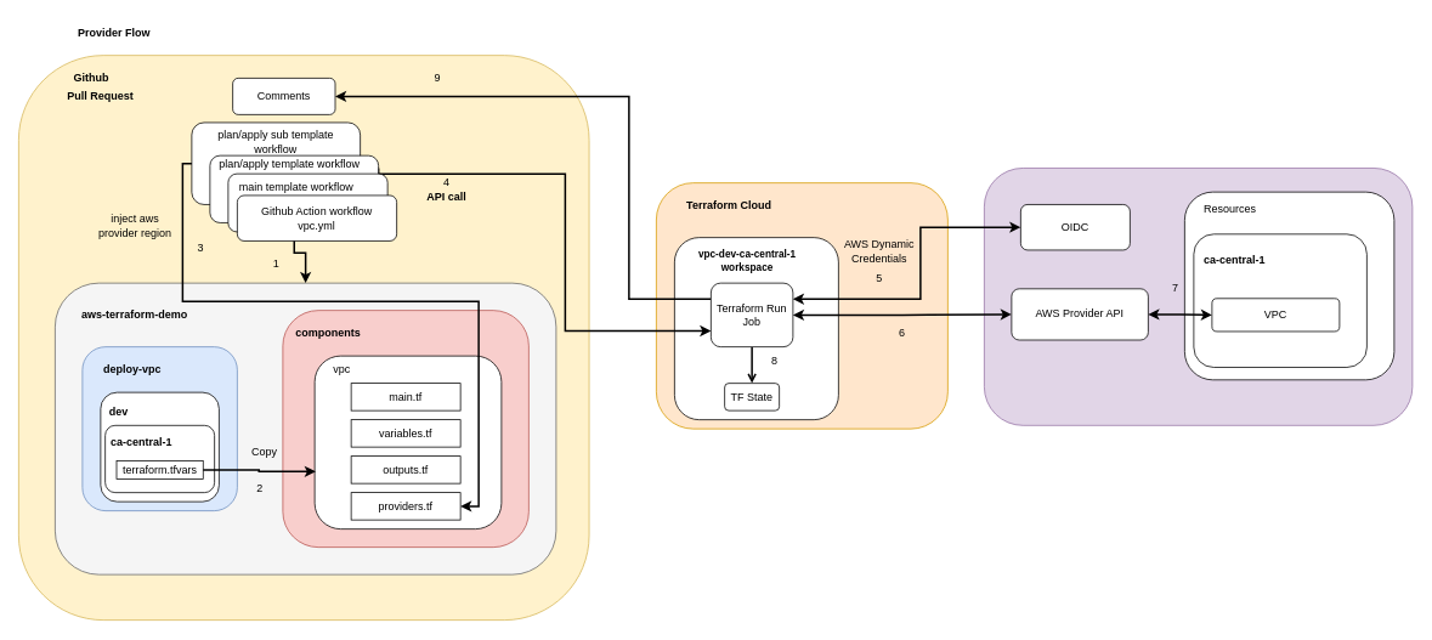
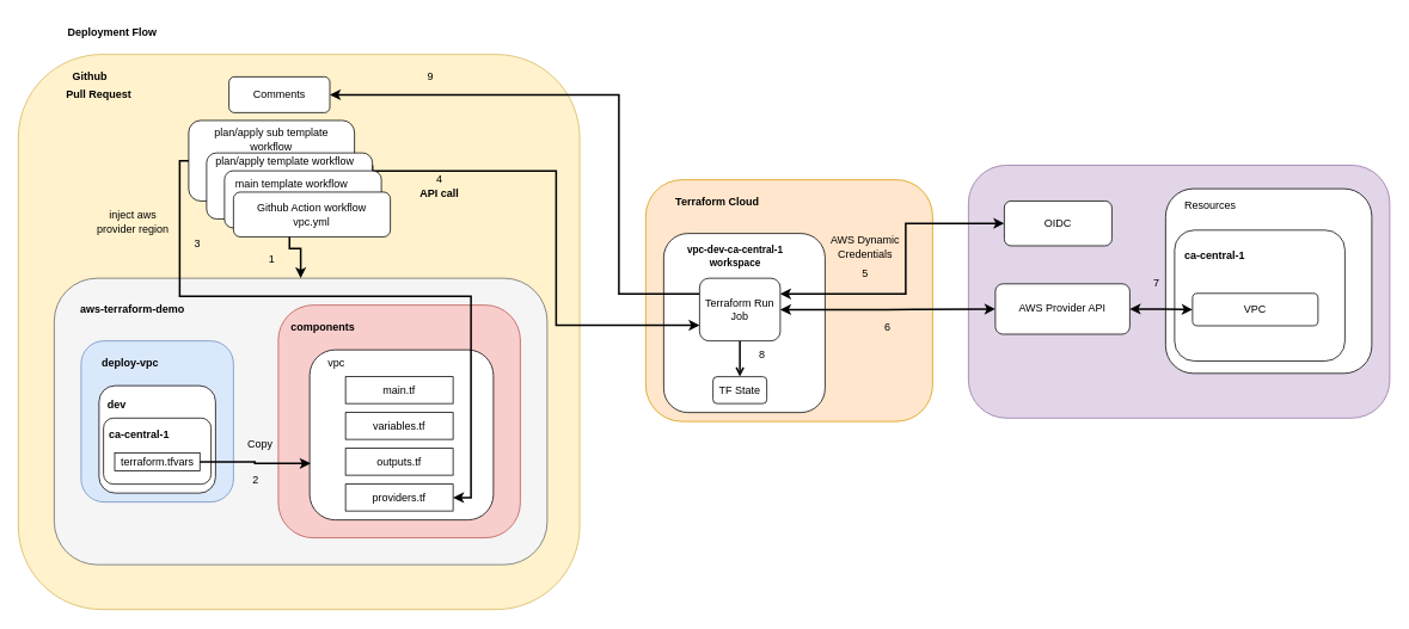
  <mxCell id="0" />
  <mxCell id="1" parent="0" />
  <mxCell id="2" value="" style="rounded=1;whiteSpace=wrap;html=1;fillColor=#fff2cc;strokeColor=#d6b656;" parent="1" vertex="1"><mxGeometry x="20" y="60" width="626.25" height="620" as="geometry" /></mxCell>
  <mxCell id="3" value="" style="rounded=1;whiteSpace=wrap;html=1;" vertex="1" parent="1"><mxGeometry x="210" y="133.75" width="185" height="90" as="geometry" /></mxCell>
  <mxCell id="4" value="" style="rounded=1;whiteSpace=wrap;html=1;fillColor=#ffe6cc;strokeColor=#d79b00;" parent="1" vertex="1"><mxGeometry x="720" y="200" width="320" height="270" as="geometry" /></mxCell>
  <mxCell id="5" value="" style="rounded=1;whiteSpace=wrap;html=1;fillColor=default;" parent="1" vertex="1"><mxGeometry x="740" y="260" width="180" height="200" as="geometry" /></mxCell>
  <mxCell id="6" value="" style="rounded=1;whiteSpace=wrap;html=1;fillColor=#f5f5f5;fontColor=#333333;strokeColor=#666666;movable=1;resizable=1;rotatable=1;deletable=1;editable=1;locked=0;connectable=1;" parent="1" vertex="1"><mxGeometry x="60" y="310" width="550" height="320" as="geometry" /></mxCell>
  <mxCell id="7" value="" style="rounded=1;whiteSpace=wrap;html=1;fillColor=#f8cecc;strokeColor=#b85450;" parent="1" vertex="1"><mxGeometry x="310" y="340" width="270" height="260" as="geometry" /></mxCell>
- <mxCell id="8" value="&lt;b&gt;Provider Flow&lt;/b&gt;" style="text;html=1;strokeColor=none;fillColor=none;align=center;verticalAlign=middle;whiteSpace=wrap;rounded=0;" parent="1" vertex="1"><mxGeometry x="20" y="20" width="210" height="30" as="geometry" /></mxCell>
+ <mxCell id="8" value="&lt;b&gt;Deployment Flow&lt;/b&gt;" style="text;html=1;strokeColor=none;fillColor=none;align=center;verticalAlign=middle;whiteSpace=wrap;rounded=0;" parent="1" vertex="1"><mxGeometry x="20" y="20" width="210" height="30" as="geometry" /></mxCell>
  <mxCell id="9" value="" style="rounded=1;whiteSpace=wrap;html=1;fillColor=#dae8fc;strokeColor=#6c8ebf;" parent="1" vertex="1"><mxGeometry x="90" y="380" width="170" height="180" as="geometry" /></mxCell>
  <mxCell id="10" value="" style="rounded=1;whiteSpace=wrap;html=1;" parent="1" vertex="1"><mxGeometry x="345" y="390" width="205" height="190" as="geometry" /></mxCell>
  <mxCell id="11" value="&lt;b&gt;deploy-vpc&lt;/b&gt;" style="text;html=1;strokeColor=none;fillColor=none;align=center;verticalAlign=middle;whiteSpace=wrap;rounded=0;" parent="1" vertex="1"><mxGeometry x="100" y="390" width="90" height="30" as="geometry" /></mxCell>
  <mxCell id="12" style="edgeStyle=orthogonalEdgeStyle;rounded=0;orthogonalLoop=1;jettySize=auto;html=1;exitX=0.5;exitY=1;exitDx=0;exitDy=0;" parent="1" source="9" target="9" edge="1"><mxGeometry relative="1" as="geometry" /></mxCell>
  <mxCell id="13" value="vpc" style="text;html=1;strokeColor=none;fillColor=none;align=center;verticalAlign=middle;whiteSpace=wrap;rounded=0;" parent="1" vertex="1"><mxGeometry x="345" y="390" width="60" height="30" as="geometry" /></mxCell>
  <mxCell id="14" value="&lt;b&gt;components&lt;/b&gt;" style="text;html=1;strokeColor=none;fillColor=none;align=center;verticalAlign=middle;whiteSpace=wrap;rounded=0;" parent="1" vertex="1"><mxGeometry x="330" y="350" width="60" height="30" as="geometry" /></mxCell>
  <mxCell id="15" value="main.tf" style="rounded=0;whiteSpace=wrap;html=1;" parent="1" vertex="1"><mxGeometry x="385" y="420" width="120" height="30" as="geometry" /></mxCell>
  <mxCell id="16" value="&lt;div&gt;variables.tf&lt;/div&gt;" style="rounded=0;whiteSpace=wrap;html=1;" parent="1" vertex="1"><mxGeometry x="385" y="460" width="120" height="30" as="geometry" /></mxCell>
  <mxCell id="17" value="outputs.tf" style="rounded=0;whiteSpace=wrap;html=1;" parent="1" vertex="1"><mxGeometry x="385" y="500" width="120" height="30" as="geometry" /></mxCell>
  <mxCell id="18" value="&lt;div&gt;providers.tf&lt;/div&gt;" style="rounded=0;whiteSpace=wrap;html=1;" parent="1" vertex="1"><mxGeometry x="385" y="540" width="120" height="30" as="geometry" /></mxCell>
  <mxCell id="19" value="&lt;b&gt;aws-terraform-demo&lt;/b&gt;" style="text;html=1;strokeColor=none;fillColor=none;align=center;verticalAlign=middle;whiteSpace=wrap;rounded=0;" parent="1" vertex="1"><mxGeometry x="85" y="330" width="125" height="30" as="geometry" /></mxCell>
  <mxCell id="20" value="&lt;b&gt;Pull Request&lt;/b&gt;" style="text;html=1;strokeColor=none;fillColor=none;align=center;verticalAlign=middle;whiteSpace=wrap;rounded=0;" parent="1" vertex="1"><mxGeometry x="50" y="90" width="120" height="30" as="geometry" /></mxCell>
  <mxCell id="21" style="edgeStyle=orthogonalEdgeStyle;rounded=0;orthogonalLoop=1;jettySize=auto;html=1;exitX=0.5;exitY=1;exitDx=0;exitDy=0;strokeWidth=2;" parent="1" source="23" target="6" edge="1"><mxGeometry relative="1" as="geometry" /></mxCell>
  <mxCell id="22" style="edgeStyle=orthogonalEdgeStyle;rounded=0;orthogonalLoop=1;jettySize=auto;html=1;exitX=0.992;exitY=0.204;exitDx=0;exitDy=0;entryX=0;entryY=0.75;entryDx=0;entryDy=0;strokeWidth=2;exitPerimeter=0;" parent="1" source="23" target="32" edge="1"><mxGeometry relative="1" as="geometry"><Array as="points"><mxPoint x="415" y="185" /><mxPoint x="415" y="190" /><mxPoint x="620" y="190" /><mxPoint x="620" y="362" /></Array></mxGeometry></mxCell>
  <mxCell id="23" value="" style="rounded=1;whiteSpace=wrap;html=1;" parent="1" vertex="1"><mxGeometry x="230" y="170" width="185" height="73.75" as="geometry" /></mxCell>
  <mxCell id="24" value="&lt;b&gt;Terraform Cloud&lt;/b&gt;" style="text;html=1;strokeColor=none;fillColor=none;align=center;verticalAlign=middle;whiteSpace=wrap;rounded=0;" parent="1" vertex="1"><mxGeometry x="750" y="210" width="100" height="30" as="geometry" /></mxCell>
  <mxCell id="25" value="" style="rounded=1;whiteSpace=wrap;html=1;fillColor=#e1d5e7;strokeColor=#9673a6;" parent="1" vertex="1"><mxGeometry x="1080" y="183.75" width="470" height="282.5" as="geometry" /></mxCell>
  <mxCell id="26" value="OIDC" style="rounded=1;whiteSpace=wrap;html=1;" parent="1" vertex="1"><mxGeometry x="1120" y="223.75" width="120" height="50" as="geometry" /></mxCell>
  <mxCell id="27" value="&lt;b&gt;&lt;font style=&quot;font-size: 11px;&quot;&gt;vpc-dev-ca-central-1 workspace&lt;/font&gt;&lt;/b&gt;" style="text;html=1;strokeColor=none;fillColor=none;align=center;verticalAlign=middle;whiteSpace=wrap;rounded=0;" parent="1" vertex="1"><mxGeometry x="760" y="270" width="120" height="30" as="geometry" /></mxCell>
  <mxCell id="28" style="edgeStyle=orthogonalEdgeStyle;rounded=0;orthogonalLoop=1;jettySize=auto;html=1;exitX=1;exitY=0.5;exitDx=0;exitDy=0;entryX=0;entryY=0.5;entryDx=0;entryDy=0;startArrow=classic;startFill=1;strokeWidth=2;" parent="1" source="32" target="35" edge="1"><mxGeometry relative="1" as="geometry" /></mxCell>
  <mxCell id="29" style="edgeStyle=orthogonalEdgeStyle;rounded=0;orthogonalLoop=1;jettySize=auto;html=1;exitX=0.5;exitY=1;exitDx=0;exitDy=0;entryX=0.5;entryY=0;entryDx=0;entryDy=0;strokeWidth=2;endArrow=open;" parent="1" source="32" target="36" edge="1"><mxGeometry relative="1" as="geometry" /></mxCell>
  <mxCell id="30" style="edgeStyle=orthogonalEdgeStyle;rounded=0;orthogonalLoop=1;jettySize=auto;html=1;exitX=0;exitY=0.25;exitDx=0;exitDy=0;entryX=1;entryY=0.5;entryDx=0;entryDy=0;strokeWidth=2;" edge="1" parent="1" source="32" target="37"><mxGeometry relative="1" as="geometry"><Array as="points"><mxPoint x="690" y="328" /><mxPoint x="690" y="105" /></Array></mxGeometry></mxCell>
  <mxCell id="31" style="edgeStyle=orthogonalEdgeStyle;rounded=0;orthogonalLoop=1;jettySize=auto;html=1;exitX=1;exitY=0.25;exitDx=0;exitDy=0;entryX=0;entryY=0.5;entryDx=0;entryDy=0;strokeWidth=2;startArrow=classic;startFill=1;" edge="1" parent="1" source="32" target="26"><mxGeometry relative="1" as="geometry"><Array as="points"><mxPoint x="1010" y="328" /><mxPoint x="1010" y="249" /></Array></mxGeometry></mxCell>
  <mxCell id="32" value="Terraform Run Job" style="rounded=1;whiteSpace=wrap;html=1;" parent="1" vertex="1"><mxGeometry x="780" y="310" width="90" height="70" as="geometry" /></mxCell>
  <mxCell id="33" value="&lt;b&gt;API call&lt;/b&gt;" style="text;html=1;strokeColor=none;fillColor=none;align=center;verticalAlign=middle;whiteSpace=wrap;rounded=0;" parent="1" vertex="1"><mxGeometry x="460" y="200" width="60" height="30" as="geometry" /></mxCell>
  <mxCell id="34" value="Copy" style="text;html=1;strokeColor=none;fillColor=none;align=center;verticalAlign=middle;whiteSpace=wrap;rounded=0;" parent="1" vertex="1"><mxGeometry x="260" y="480" width="60" height="30" as="geometry" /></mxCell>
  <mxCell id="35" value="AWS Provider API" style="rounded=1;whiteSpace=wrap;html=1;" parent="1" vertex="1"><mxGeometry x="1110" y="316.25" width="150" height="56.25" as="geometry" /></mxCell>
  <mxCell id="36" value="TF State" style="rounded=1;whiteSpace=wrap;html=1;" parent="1" vertex="1"><mxGeometry x="795" y="420" width="60" height="30" as="geometry" /></mxCell>
  <mxCell id="37" value="Comments" style="rounded=1;whiteSpace=wrap;html=1;" parent="1" vertex="1"><mxGeometry x="255" y="85" width="112.5" height="40" as="geometry" /></mxCell>
  <mxCell id="38" value="1" style="text;html=1;strokeColor=none;fillColor=none;align=center;verticalAlign=middle;whiteSpace=wrap;rounded=0;" parent="1" vertex="1"><mxGeometry x="272.5" y="273.75" width="60" height="30" as="geometry" /></mxCell>
  <mxCell id="39" value="4" style="text;html=1;strokeColor=none;fillColor=none;align=center;verticalAlign=middle;whiteSpace=wrap;rounded=0;" parent="1" vertex="1"><mxGeometry x="460" y="183.75" width="60" height="30" as="geometry" /></mxCell>
  <mxCell id="40" value="5" style="text;html=1;strokeColor=none;fillColor=none;align=center;verticalAlign=middle;whiteSpace=wrap;rounded=0;" parent="1" vertex="1"><mxGeometry x="935" y="290" width="60" height="30" as="geometry" /></mxCell>
  <mxCell id="41" value="6" style="text;html=1;strokeColor=none;fillColor=none;align=center;verticalAlign=middle;whiteSpace=wrap;rounded=0;" parent="1" vertex="1"><mxGeometry x="960" y="350" width="60" height="30" as="geometry" /></mxCell>
  <mxCell id="42" value="8" style="text;html=1;strokeColor=none;fillColor=none;align=center;verticalAlign=middle;whiteSpace=wrap;rounded=0;" parent="1" vertex="1"><mxGeometry x="820" y="380" width="60" height="30" as="geometry" /></mxCell>
  <mxCell id="43" value="9" style="text;html=1;strokeColor=none;fillColor=none;align=center;verticalAlign=middle;whiteSpace=wrap;rounded=0;" parent="1" vertex="1"><mxGeometry x="450" y="70" width="60" height="30" as="geometry" /></mxCell>
  <mxCell id="44" value="AWS Dynamic Credentials" style="text;html=1;strokeColor=none;fillColor=none;align=center;verticalAlign=middle;whiteSpace=wrap;rounded=0;" parent="1" vertex="1"><mxGeometry x="910" y="260" width="110" height="30" as="geometry" /></mxCell>
  <mxCell id="45" value="&lt;div&gt;&lt;br&gt;&lt;/div&gt;&lt;div&gt;&lt;br&gt;&lt;/div&gt;" style="rounded=1;whiteSpace=wrap;html=1;" parent="1" vertex="1"><mxGeometry x="250" y="190" width="175" height="63.75" as="geometry" /></mxCell>
  <mxCell id="46" value="&lt;div&gt;Github Action workflow&lt;/div&gt;&lt;div&gt;vpc.yml&lt;br&gt;&lt;/div&gt;" style="rounded=1;whiteSpace=wrap;html=1;" parent="1" vertex="1"><mxGeometry x="260" y="213.75" width="175" height="50" as="geometry" /></mxCell>
  <mxCell id="47" value="plan/apply template workflow" style="text;html=1;strokeColor=none;fillColor=none;align=center;verticalAlign=middle;whiteSpace=wrap;rounded=0;" parent="1" vertex="1"><mxGeometry x="235" y="163.75" width="165" height="30" as="geometry" /></mxCell>
  <mxCell id="48" value="plan/apply sub template workflow" style="text;html=1;strokeColor=none;fillColor=none;align=center;verticalAlign=middle;whiteSpace=wrap;rounded=0;" parent="1" vertex="1"><mxGeometry x="220" y="140" width="165" height="30" as="geometry" /></mxCell>
  <mxCell id="49" value="&lt;b&gt;Github&lt;/b&gt;" style="text;html=1;strokeColor=none;fillColor=none;align=center;verticalAlign=middle;whiteSpace=wrap;rounded=0;" parent="1" vertex="1"><mxGeometry x="70" y="70" width="60" height="30" as="geometry" /></mxCell>
  <mxCell id="50" value="" style="rounded=1;whiteSpace=wrap;html=1;" parent="1" vertex="1"><mxGeometry x="110" y="430" width="130" height="120" as="geometry" /></mxCell>
  <mxCell id="51" value="&lt;b&gt;dev&lt;/b&gt;" style="text;html=1;strokeColor=none;fillColor=none;align=center;verticalAlign=middle;whiteSpace=wrap;rounded=0;" parent="1" vertex="1"><mxGeometry x="100" y="436.25" width="60" height="30" as="geometry" /></mxCell>
  <mxCell id="52" value="" style="rounded=1;whiteSpace=wrap;html=1;" parent="1" vertex="1"><mxGeometry x="1300" y="210" width="230" height="206.25" as="geometry" /></mxCell>
  <mxCell id="53" value="Resources" style="text;html=1;strokeColor=none;fillColor=none;align=center;verticalAlign=middle;whiteSpace=wrap;rounded=0;" parent="1" vertex="1"><mxGeometry x="1320" y="213.75" width="60" height="30" as="geometry" /></mxCell>
  <mxCell id="54" value="" style="rounded=1;whiteSpace=wrap;html=1;" vertex="1" parent="1"><mxGeometry x="115" y="466.25" width="120" height="73.75" as="geometry" /></mxCell>
  <mxCell id="55" value="&lt;div&gt;terraform.tfvars&lt;/div&gt;" style="rounded=0;whiteSpace=wrap;html=1;" parent="1" vertex="1"><mxGeometry x="127.5" y="505" width="95" height="20" as="geometry" /></mxCell>
  <mxCell id="56" value="&lt;b&gt;ca-central-1&lt;/b&gt;" style="text;html=1;strokeColor=none;fillColor=none;align=center;verticalAlign=middle;whiteSpace=wrap;rounded=0;" vertex="1" parent="1"><mxGeometry x="110" y="470" width="90" height="30" as="geometry" /></mxCell>
  <mxCell id="57" value="main template workflow" style="text;html=1;strokeColor=none;fillColor=none;align=center;verticalAlign=middle;whiteSpace=wrap;rounded=0;" vertex="1" parent="1"><mxGeometry x="250" y="190" width="150" height="30" as="geometry" /></mxCell>
  <mxCell id="58" style="edgeStyle=orthogonalEdgeStyle;rounded=0;orthogonalLoop=1;jettySize=auto;html=1;exitX=0;exitY=0.5;exitDx=0;exitDy=0;entryX=1;entryY=0.5;entryDx=0;entryDy=0;strokeWidth=2;" edge="1" parent="1" source="3" target="18"><mxGeometry relative="1" as="geometry"><Array as="points"><mxPoint x="200" y="179" /><mxPoint x="200" y="330" /><mxPoint x="525" y="330" /><mxPoint x="525" y="555" /></Array></mxGeometry></mxCell>
  <mxCell id="59" value="inject aws provider region " style="text;html=1;strokeColor=none;fillColor=none;align=center;verticalAlign=middle;whiteSpace=wrap;rounded=0;" vertex="1" parent="1"><mxGeometry x="102.5" y="210" width="90" height="73.12" as="geometry" /></mxCell>
  <mxCell id="60" style="edgeStyle=orthogonalEdgeStyle;rounded=0;orthogonalLoop=1;jettySize=auto;html=1;exitX=1;exitY=0.5;exitDx=0;exitDy=0;entryX=0.005;entryY=0.668;entryDx=0;entryDy=0;entryPerimeter=0;strokeWidth=2;" edge="1" parent="1" source="55" target="10"><mxGeometry relative="1" as="geometry" /></mxCell>
  <mxCell id="61" value="2" style="text;html=1;strokeColor=none;fillColor=none;align=center;verticalAlign=middle;whiteSpace=wrap;rounded=0;" vertex="1" parent="1"><mxGeometry x="255" y="520" width="60" height="30" as="geometry" /></mxCell>
  <mxCell id="62" value="3" style="text;html=1;strokeColor=none;fillColor=none;align=center;verticalAlign=middle;whiteSpace=wrap;rounded=0;" vertex="1" parent="1"><mxGeometry x="190" y="256.25" width="60" height="30" as="geometry" /></mxCell>
  <mxCell id="63" value="" style="rounded=1;whiteSpace=wrap;html=1;" vertex="1" parent="1"><mxGeometry x="1310" y="256.25" width="190" height="146.25" as="geometry" /></mxCell>
  <mxCell id="64" value="VPC" style="rounded=1;whiteSpace=wrap;html=1;" parent="1" vertex="1"><mxGeometry x="1330" y="326.88" width="140" height="36.25" as="geometry" /></mxCell>
  <mxCell id="65" value="7" style="text;html=1;strokeColor=none;fillColor=none;align=center;verticalAlign=middle;whiteSpace=wrap;rounded=0;" parent="1" vertex="1"><mxGeometry x="1260" y="300" width="60" height="30" as="geometry" /></mxCell>
  <mxCell id="66" style="edgeStyle=orthogonalEdgeStyle;rounded=0;orthogonalLoop=1;jettySize=auto;html=1;exitX=1;exitY=0.5;exitDx=0;exitDy=0;entryX=0;entryY=0.5;entryDx=0;entryDy=0;strokeWidth=2;startArrow=classic;startFill=1;" parent="1" source="35" target="64" edge="1"><mxGeometry relative="1" as="geometry" /></mxCell>
  <mxCell id="67" value="&lt;b&gt;ca-central-1&lt;/b&gt;" style="text;html=1;strokeColor=none;fillColor=none;align=center;verticalAlign=middle;whiteSpace=wrap;rounded=0;" vertex="1" parent="1"><mxGeometry x="1310" y="270" width="90" height="30" as="geometry" /></mxCell>
